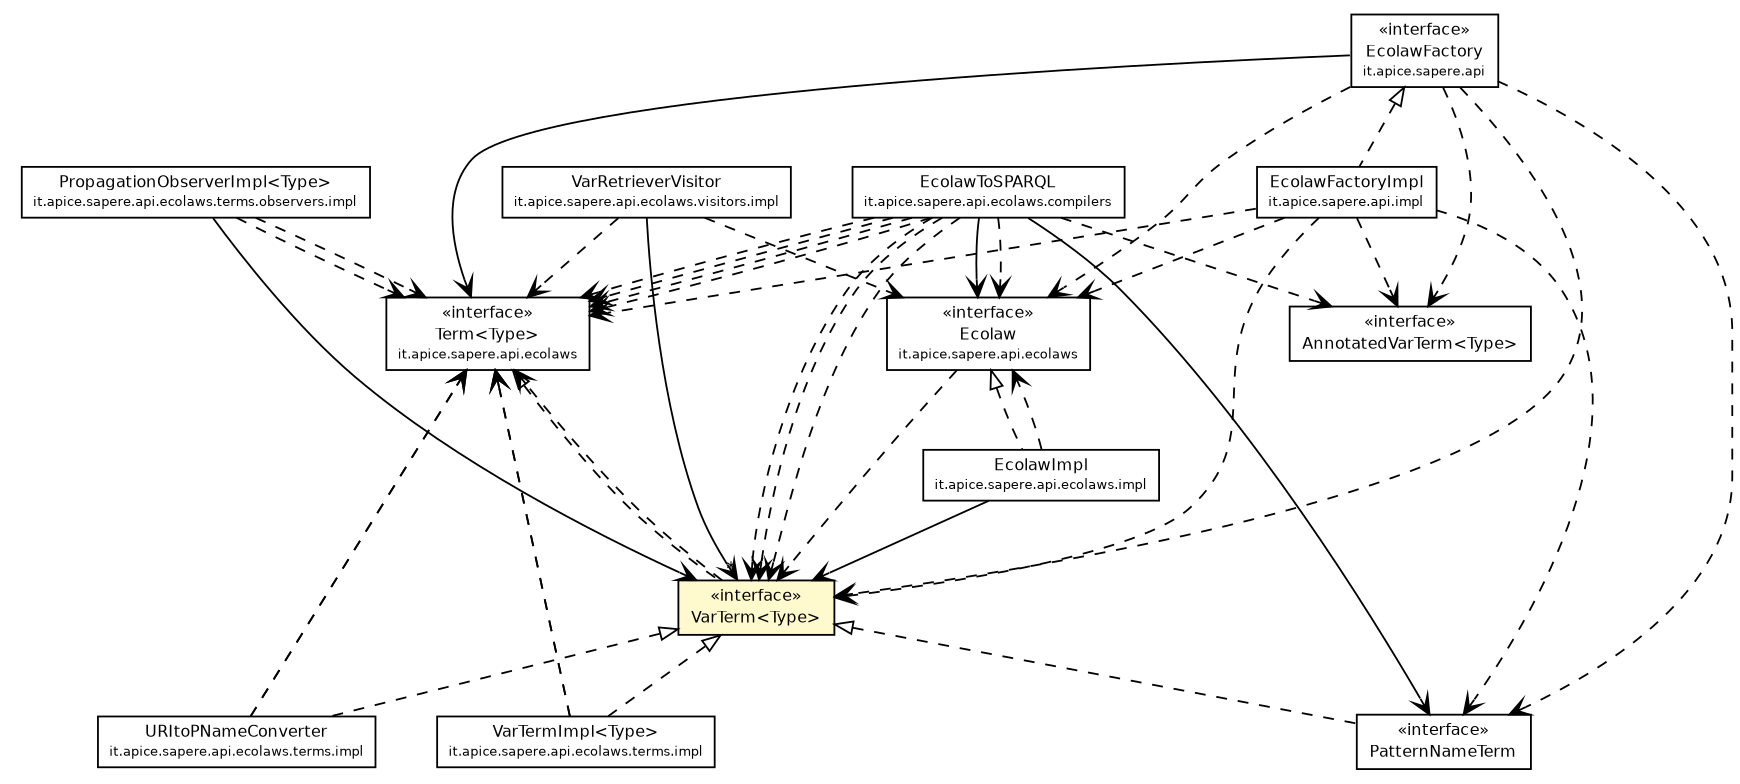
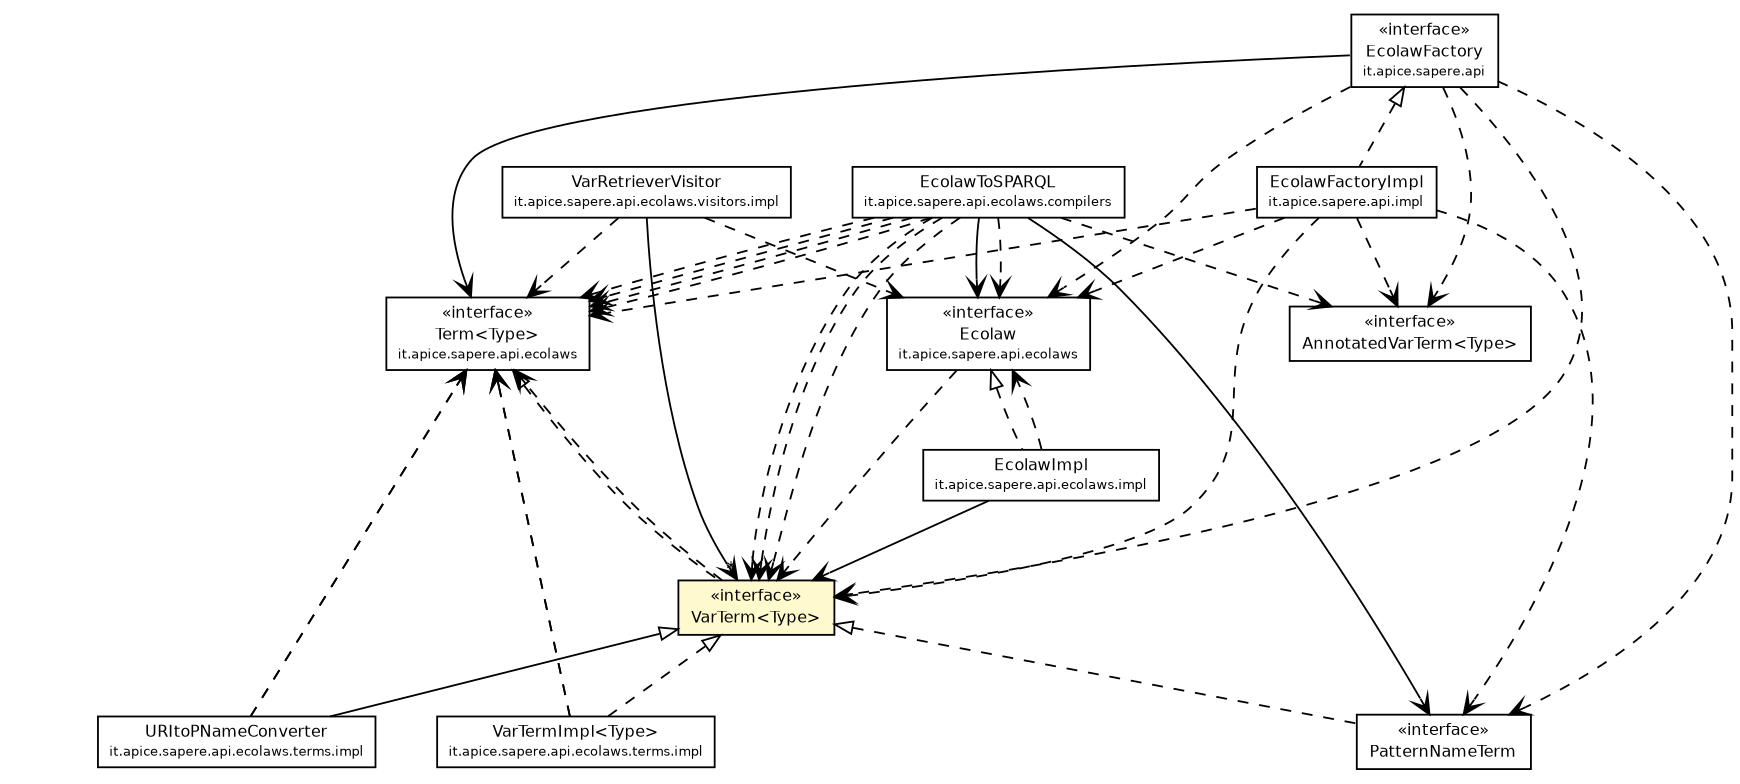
  digraph {
    node [fontcolor=black fontname=Helvetica fontsize=9.0 shape=plaintext]
    edge [arrowhead=open color=black fontcolor=black fontname=Helvetica fontsize=10.0 headport=p labelfontname=Helvetica labelfontsize=10 style=dashed tailport=p]
    n1 [label=<<table border="0" cellborder="1" cellspacing="0" cellpadding="2" port="p" href="../../EcolawFactory.html"> 		<tr><td><table border="0" cellspacing="0" cellpadding="1"> 			<tr><td> &laquo;interface&raquo; </td></tr> 			<tr><td> EcolawFactory </td></tr> 			<tr><td><font point-size="7.0"> it.apice.sapere.api </font></td></tr> 		</table></td></tr> 		</table>>]
    n2 [label=<<table border="0" cellborder="1" cellspacing="0" cellpadding="2" port="p" href="../Term.html"> 		<tr><td><table border="0" cellspacing="0" cellpadding="1"> 			<tr><td> &laquo;interface&raquo; </td></tr> 			<tr><td> Term&lt;Type&gt; </td></tr> 			<tr><td><font point-size="7.0"> it.apice.sapere.api.ecolaws </font></td></tr> 		</table></td></tr> 		</table>>]
    n3 [label=<<table border="0" cellborder="1" cellspacing="0" cellpadding="2" port="p" href="../Ecolaw.html"> 		<tr><td><table border="0" cellspacing="0" cellpadding="1"> 			<tr><td> &laquo;interface&raquo; </td></tr> 			<tr><td> Ecolaw </td></tr> 			<tr><td><font point-size="7.0"> it.apice.sapere.api.ecolaws </font></td></tr> 		</table></td></tr> 		</table>>]
    n4 [label=<<table border="0" cellborder="1" cellspacing="0" cellpadding="2" port="p" bgcolor="lemonChiffon" href="./VarTerm.html"> 		<tr><td><table border="0" cellspacing="0" cellpadding="1"> 			<tr><td> &laquo;interface&raquo; </td></tr> 			<tr><td> VarTerm&lt;Type&gt; </td></tr> 		</table></td></tr> 		</table>>]
    n5 [label=<<table border="0" cellborder="1" cellspacing="0" cellpadding="2" port="p" href="./PatternNameTerm.html"> 		<tr><td><table border="0" cellspacing="0" cellpadding="1"> 			<tr><td> &laquo;interface&raquo; </td></tr> 			<tr><td> PatternNameTerm </td></tr> 		</table></td></tr> 		</table>>]
    n6 [label=<<table border="0" cellborder="1" cellspacing="0" cellpadding="2" port="p" href="./AnnotatedVarTerm.html"> 		<tr><td><table border="0" cellspacing="0" cellpadding="1"> 			<tr><td> &laquo;interface&raquo; </td></tr> 			<tr><td> AnnotatedVarTerm&lt;Type&gt; </td></tr> 		</table></td></tr> 		</table>>]
    n7 [label=<<table border="0" cellborder="1" cellspacing="0" cellpadding="2" port="p" href="../../impl/EcolawFactoryImpl.html"> 		<tr><td><table border="0" cellspacing="0" cellpadding="1"> 			<tr><td> EcolawFactoryImpl </td></tr> 			<tr><td><font point-size="7.0"> it.apice.sapere.api.impl </font></td></tr> 		</table></td></tr> 		</table>>]
    n8 [label=<<table border="0" cellborder="1" cellspacing="0" cellpadding="2" port="p" href="../impl/EcolawImpl.html"> 		<tr><td><table border="0" cellspacing="0" cellpadding="1"> 			<tr><td> EcolawImpl </td></tr> 			<tr><td><font point-size="7.0"> it.apice.sapere.api.ecolaws.impl </font></td></tr> 		</table></td></tr> 		</table>>]
    n9 [label=<<table border="0" cellborder="1" cellspacing="0" cellpadding="2" port="p" href="./impl/VarTermImpl.html"> 		<tr><td><table border="0" cellspacing="0" cellpadding="1"> 			<tr><td> VarTermImpl&lt;Type&gt; </td></tr> 			<tr><td><font point-size="7.0"> it.apice.sapere.api.ecolaws.terms.impl </font></td></tr> 		</table></td></tr> 		</table>>]
    n10 [label=<<table border="0" cellborder="1" cellspacing="0" cellpadding="2" port="p" href="./impl/URItoPNameConverter.html"> 		<tr><td><table border="0" cellspacing="0" cellpadding="1"> 			<tr><td> URItoPNameConverter </td></tr> 			<tr><td><font point-size="7.0"> it.apice.sapere.api.ecolaws.terms.impl </font></td></tr> 		</table></td></tr> 		</table>>]
    n11 [label=<<table border="0" cellborder="1" cellspacing="0" cellpadding="2" port="p" href="../compilers/EcolawToSPARQL.html"> 		<tr><td><table border="0" cellspacing="0" cellpadding="1"> 			<tr><td> EcolawToSPARQL </td></tr> 			<tr><td><font point-size="7.0"> it.apice.sapere.api.ecolaws.compilers </font></td></tr> 		</table></td></tr> 		</table>>]
-   n12 [label=<<table border="0" cellborder="1" cellspacing="0" cellpadding="2" port="p" href="./observers/impl/PropagationObserverImpl.html"> 		<tr><td><table border="0" cellspacing="0" cellpadding="1"> 			<tr><td> PropagationObserverImpl&lt;Type&gt; </td></tr> 			<tr><td><font point-size="7.0"> it.apice.sapere.api.ecolaws.terms.observers.impl </font></td></tr> 		</table></td></tr> 		</table>>]
    n13 [label=<<table border="0" cellborder="1" cellspacing="0" cellpadding="2" port="p" href="../visitors/impl/VarRetrieverVisitor.html"> 		<tr><td><table border="0" cellspacing="0" cellpadding="1"> 			<tr><td> VarRetrieverVisitor </td></tr> 			<tr><td><font point-size="7.0"> it.apice.sapere.api.ecolaws.visitors.impl </font></td></tr> 		</table></td></tr> 		</table>>]
    n1 -> n2 [style=solid]
    n1 -> n3
    n1 -> n4
    n1 -> n5
    n1 -> n6
    n1 -> n7 [arrowtail=empty dir=back fontsize=10 arrowhead="" color="" fontcolor=""]
    n2 -> n4 [arrowtail=empty dir=back fontsize=10 arrowhead="" color="" fontcolor=""]
    n3 -> n4
    n3 -> n8 [arrowtail=empty dir=back fontsize=10 arrowhead="" color="" fontcolor=""]
    n4 -> n2
    n4 -> n5 [arrowtail=empty dir=back fontsize=10 arrowhead="" color="" fontcolor=""]
    n4 -> n9 [arrowtail=empty dir=back fontsize=10 arrowhead="" color="" fontcolor=""]
-   n4 -> n10 [arrowtail=empty dir=back fontsize=10 arrowhead="" color="" fontcolor=""]
+   n4 -> n10 [arrowtail=empty dir=back fontsize=10 style=solid arrowhead="" color="" fontcolor=""]
    n7 -> n2
    n7 -> n3
    n7 -> n4
    n7 -> n5
    n7 -> n6
    n8 -> n3
    n8 -> n4 [style=solid]
    n9 -> n2
    n9 -> n2
    n10 -> n2
    n10 -> n2
    n11 -> n2
    n11 -> n2
    n11 -> n2
    n11 -> n2
    n11 -> n3 [style=""]
    n11 -> n3
    n11 -> n4
    n11 -> n4
    n11 -> n4
    n11 -> n5 [style=""]
    n11 -> n6
-   n12 -> n2
-   n12 -> n2
-   n12 -> n4 [style=""]
    n13 -> n2
    n13 -> n3
    n13 -> n4 [headlabel="*" style=""]
  }
